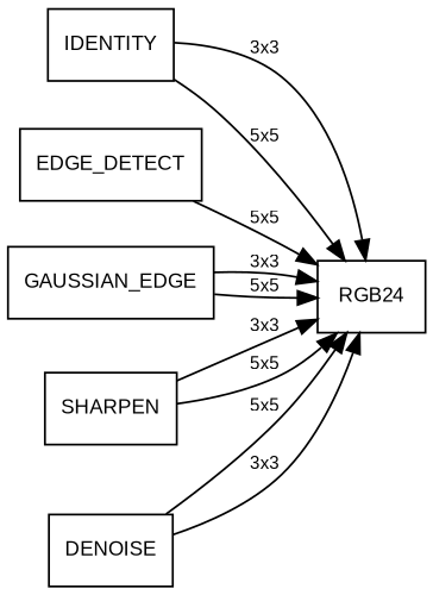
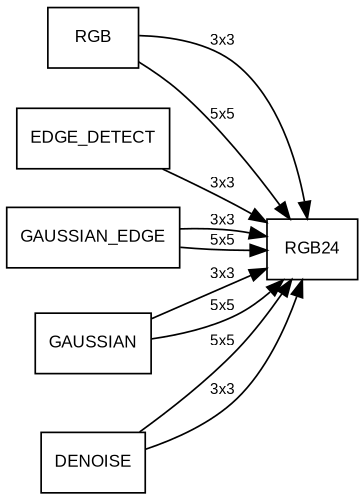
  digraph {
    fontname="Liberation Sans"
    rankdir=LR
    node [fontname="Liberation Sans" fontsize=10 shape=record]
    edge [fontname="Liberation Sans" fontsize=9]
    n1 [label=RGB24]
-   n2 [label=IDENTITY]
+   n2 [label=RGB]
    n3 [label=EDGE_DETECT]
    n4 [label=GAUSSIAN_EDGE]
-   n5 [label=SHARPEN]
+   n5 [label=GAUSSIAN]
    n6 [label=DENOISE]
    n2 -> n1 [label="3x3"]
    n2 -> n1 [label="5x5"]
-   n3 -> n1 [label="5x5"]
+   n3 -> n1 [label="3x3"]
    n4 -> n1 [label="3x3"]
    n4 -> n1 [label="5x5"]
    n5 -> n1 [label="3x3"]
    n5 -> n1 [label="5x5"]
    n6 -> n1 [label="5x5"]
    n6 -> n1 [label="3x3"]
  }
